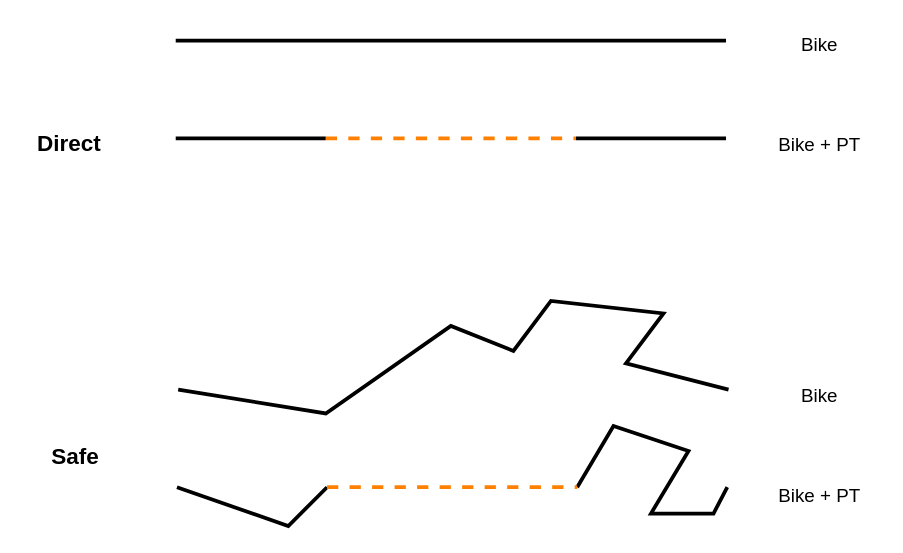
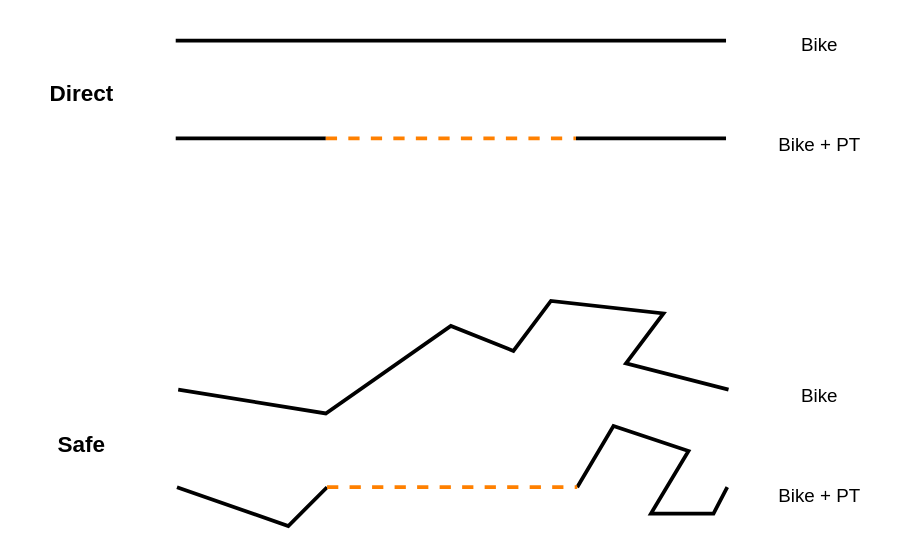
  <mxCell id="0" />
  <mxCell id="1" parent="0" />
  <mxCell id="2" value="" style="endArrow=none;html=1;rounded=0;strokeWidth=3;" edge="1" parent="1"><mxGeometry width="50" height="50" relative="1" as="geometry"><mxPoint x="140" y="32" as="sourcePoint" /><mxPoint x="580" y="32" as="targetPoint" /></mxGeometry></mxCell>
  <mxCell id="3" value="" style="endArrow=none;html=1;rounded=0;strokeWidth=3;" edge="1" parent="1"><mxGeometry width="50" height="50" relative="1" as="geometry"><mxPoint x="140" y="110" as="sourcePoint" /><mxPoint x="260" y="110" as="targetPoint" /></mxGeometry></mxCell>
  <mxCell id="4" value="" style="endArrow=none;html=1;rounded=0;strokeWidth=3;" edge="1" parent="1"><mxGeometry width="50" height="50" relative="1" as="geometry"><mxPoint x="142" y="311" as="sourcePoint" /><mxPoint x="582" y="311" as="targetPoint" /><Array as="points"><mxPoint x="260" y="330" /><mxPoint x="360" y="260" /><mxPoint x="410" y="280" /><mxPoint x="440" y="240" /><mxPoint x="530" y="250" /><mxPoint x="500" y="290" /></Array></mxGeometry></mxCell>
  <mxCell id="5" value="" style="endArrow=none;html=1;rounded=0;strokeWidth=3;" edge="1" parent="1"><mxGeometry width="50" height="50" relative="1" as="geometry"><mxPoint x="460" y="110" as="sourcePoint" /><mxPoint x="580" y="110" as="targetPoint" /></mxGeometry></mxCell>
  <mxCell id="6" value="" style="endArrow=none;dashed=1;html=1;rounded=0;fillColor=#f8cecc;strokeColor=#FF8000;strokeWidth=3;" edge="1" parent="1"><mxGeometry width="50" height="50" relative="1" as="geometry"><mxPoint x="260" y="110" as="sourcePoint" /><mxPoint x="460" y="110" as="targetPoint" /></mxGeometry></mxCell>
  <mxCell id="7" value="" style="endArrow=none;html=1;rounded=0;strokeWidth=3;" edge="1" parent="1"><mxGeometry width="50" height="50" relative="1" as="geometry"><mxPoint x="141" y="389" as="sourcePoint" /><mxPoint x="261" y="389" as="targetPoint" /><Array as="points"><mxPoint x="230" y="420" /></Array></mxGeometry></mxCell>
  <mxCell id="8" value="" style="endArrow=none;html=1;rounded=0;strokeWidth=3;" edge="1" parent="1"><mxGeometry width="50" height="50" relative="1" as="geometry"><mxPoint x="461" y="389" as="sourcePoint" /><mxPoint x="581" y="389" as="targetPoint" /><Array as="points"><mxPoint x="490" y="340" /><mxPoint x="550" y="360" /><mxPoint x="520" y="410" /><mxPoint x="570" y="410" /></Array></mxGeometry></mxCell>
  <mxCell id="9" value="" style="endArrow=none;dashed=1;html=1;rounded=0;fillColor=#f8cecc;strokeColor=#FF8000;strokeWidth=3;" edge="1" parent="1"><mxGeometry width="50" height="50" relative="1" as="geometry"><mxPoint x="261" y="389" as="sourcePoint" /><mxPoint x="461" y="389" as="targetPoint" /></mxGeometry></mxCell>
- <mxCell id="10" value="Direct" style="text;html=1;align=center;verticalAlign=middle;whiteSpace=wrap;rounded=0;fontSize=18;fontStyle=1" vertex="1" parent="1"><mxGeometry x="10" y="100" width="90" height="30" as="geometry" /></mxCell>
- <mxCell id="11" value="Safe" style="text;html=1;align=center;verticalAlign=middle;whiteSpace=wrap;rounded=0;fontSize=18;fontStyle=1" vertex="1" parent="1"><mxGeometry x="15" y="350" width="90" height="30" as="geometry" /></mxCell>
+ <mxCell id="10" value="Direct" style="text;html=1;align=center;verticalAlign=middle;whiteSpace=wrap;rounded=0;fontSize=18;fontStyle=1" vertex="1" parent="1"><mxGeometry x="20" y="60" width="90" height="30" as="geometry" /></mxCell>
+ <mxCell id="11" value="Safe" style="text;html=1;align=center;verticalAlign=middle;whiteSpace=wrap;rounded=0;fontSize=18;fontStyle=1" vertex="1" parent="1"><mxGeometry x="20" y="340" width="90" height="30" as="geometry" /></mxCell>
  <mxCell id="12" value="Bike" style="text;html=1;align=center;verticalAlign=middle;whiteSpace=wrap;rounded=0;fontSize=15;" vertex="1" parent="1"><mxGeometry x="610" y="20" width="90" height="30" as="geometry" /></mxCell>
  <mxCell id="13" value="Bike + PT" style="text;html=1;align=center;verticalAlign=middle;whiteSpace=wrap;rounded=0;fontSize=15;" vertex="1" parent="1"><mxGeometry x="610" y="100" width="90" height="30" as="geometry" /></mxCell>
  <mxCell id="14" value="Bike" style="text;html=1;align=center;verticalAlign=middle;whiteSpace=wrap;rounded=0;fontSize=15;" vertex="1" parent="1"><mxGeometry x="610" y="300" width="90" height="30" as="geometry" /></mxCell>
  <mxCell id="15" value="Bike + PT" style="text;html=1;align=center;verticalAlign=middle;whiteSpace=wrap;rounded=0;fontSize=15;" vertex="1" parent="1"><mxGeometry x="610" y="380" width="90" height="30" as="geometry" /></mxCell>
